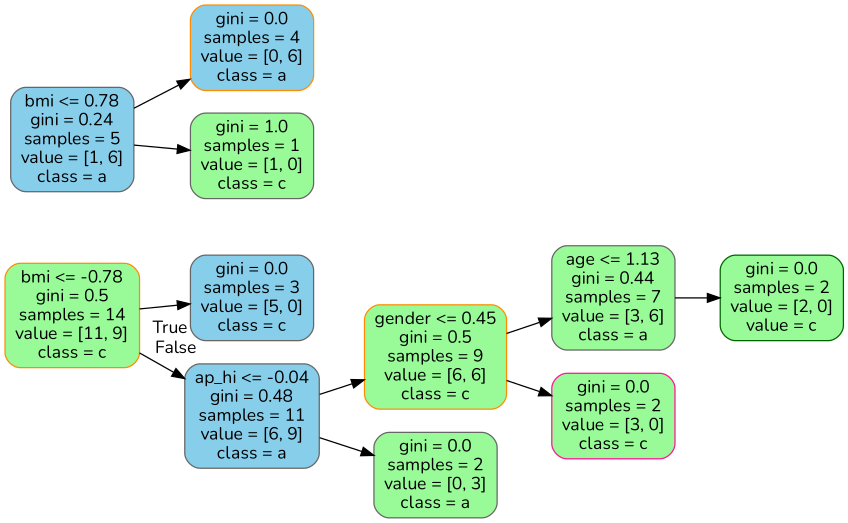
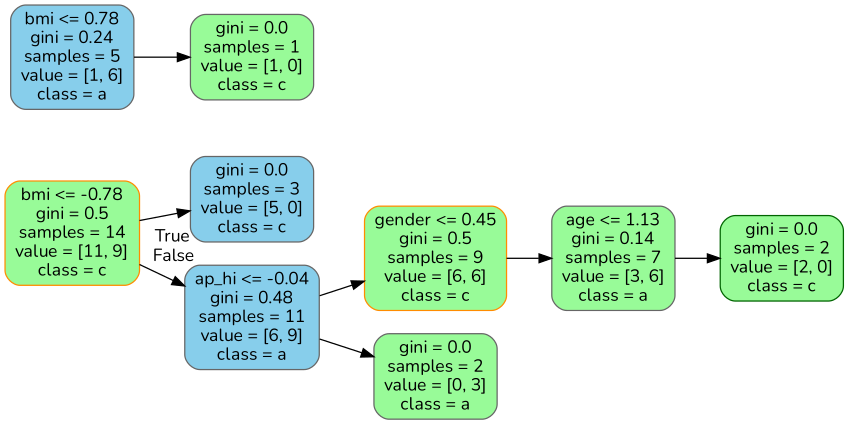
  digraph {
    fontname=Nunito
    rankdir=LR
    node [color=gray40 fillcolor=palegreen fontname=Nunito shape=box style="filled, rounded"]
    edge [fontname=Nunito]
    n1 [color=darkorange label="bmi <= -0.78\ngini = 0.5\nsamples = 14\nvalue = [11, 9]\nclass = c"]
    n2 [fillcolor=skyblue label="gini = 0.0\nsamples = 3\nvalue = [5, 0]\nclass = c"]
    n3 [fillcolor=skyblue label="ap_hi <= -0.04\ngini = 0.48\nsamples = 11\nvalue = [6, 9]\nclass = a"]
    n4 [color=darkorange label="gender <= 0.45\ngini = 0.5\nsamples = 9\nvalue = [6, 6]\nclass = c"]
    n5 [label="gini = 0.0\nsamples = 2\nvalue = [0, 3]\nclass = a"]
-   n6 [label="age <= 1.13\ngini = 0.44\nsamples = 7\nvalue = [3, 6]\nclass = a"]
-   n7 [color=deeppink label="gini = 0.0\nsamples = 2\nvalue = [3, 0]\nclass = c"]
-   n8 [color=darkgreen label="gini = 0.0\nsamples = 2\nvalue = [2, 0]\nvalue = c"]
+   n6 [label="age <= 1.13\ngini = 0.14\nsamples = 7\nvalue = [3, 6]\nclass = a"]
+   n8 [color=darkgreen label="gini = 0.0\nsamples = 2\nvalue = [2, 0]\nclass = c"]
    n9 [fillcolor=skyblue label="bmi <= 0.78\ngini = 0.24\nsamples = 5\nvalue = [1, 6]\nclass = a"]
-   n10 [color=darkorange fillcolor=skyblue label="gini = 0.0\nsamples = 4\nvalue = [0, 6]\nclass = a"]
-   n11 [label="gini = 1.0\nsamples = 1\nvalue = [1, 0]\nclass = c"]
+   n11 [label="gini = 0.0\nsamples = 1\nvalue = [1, 0]\nclass = c"]
    n1 -> n2 [headlabel=True labelangle=45 labeldistance=2.5]
    n1 -> n3 [headlabel=False labelangle=-45 labeldistance=2.5]
    n3 -> n4
    n3 -> n5
    n4 -> n6
-   n4 -> n7
    n6 -> n8
-   n9 -> n10
    n9 -> n11
  }
